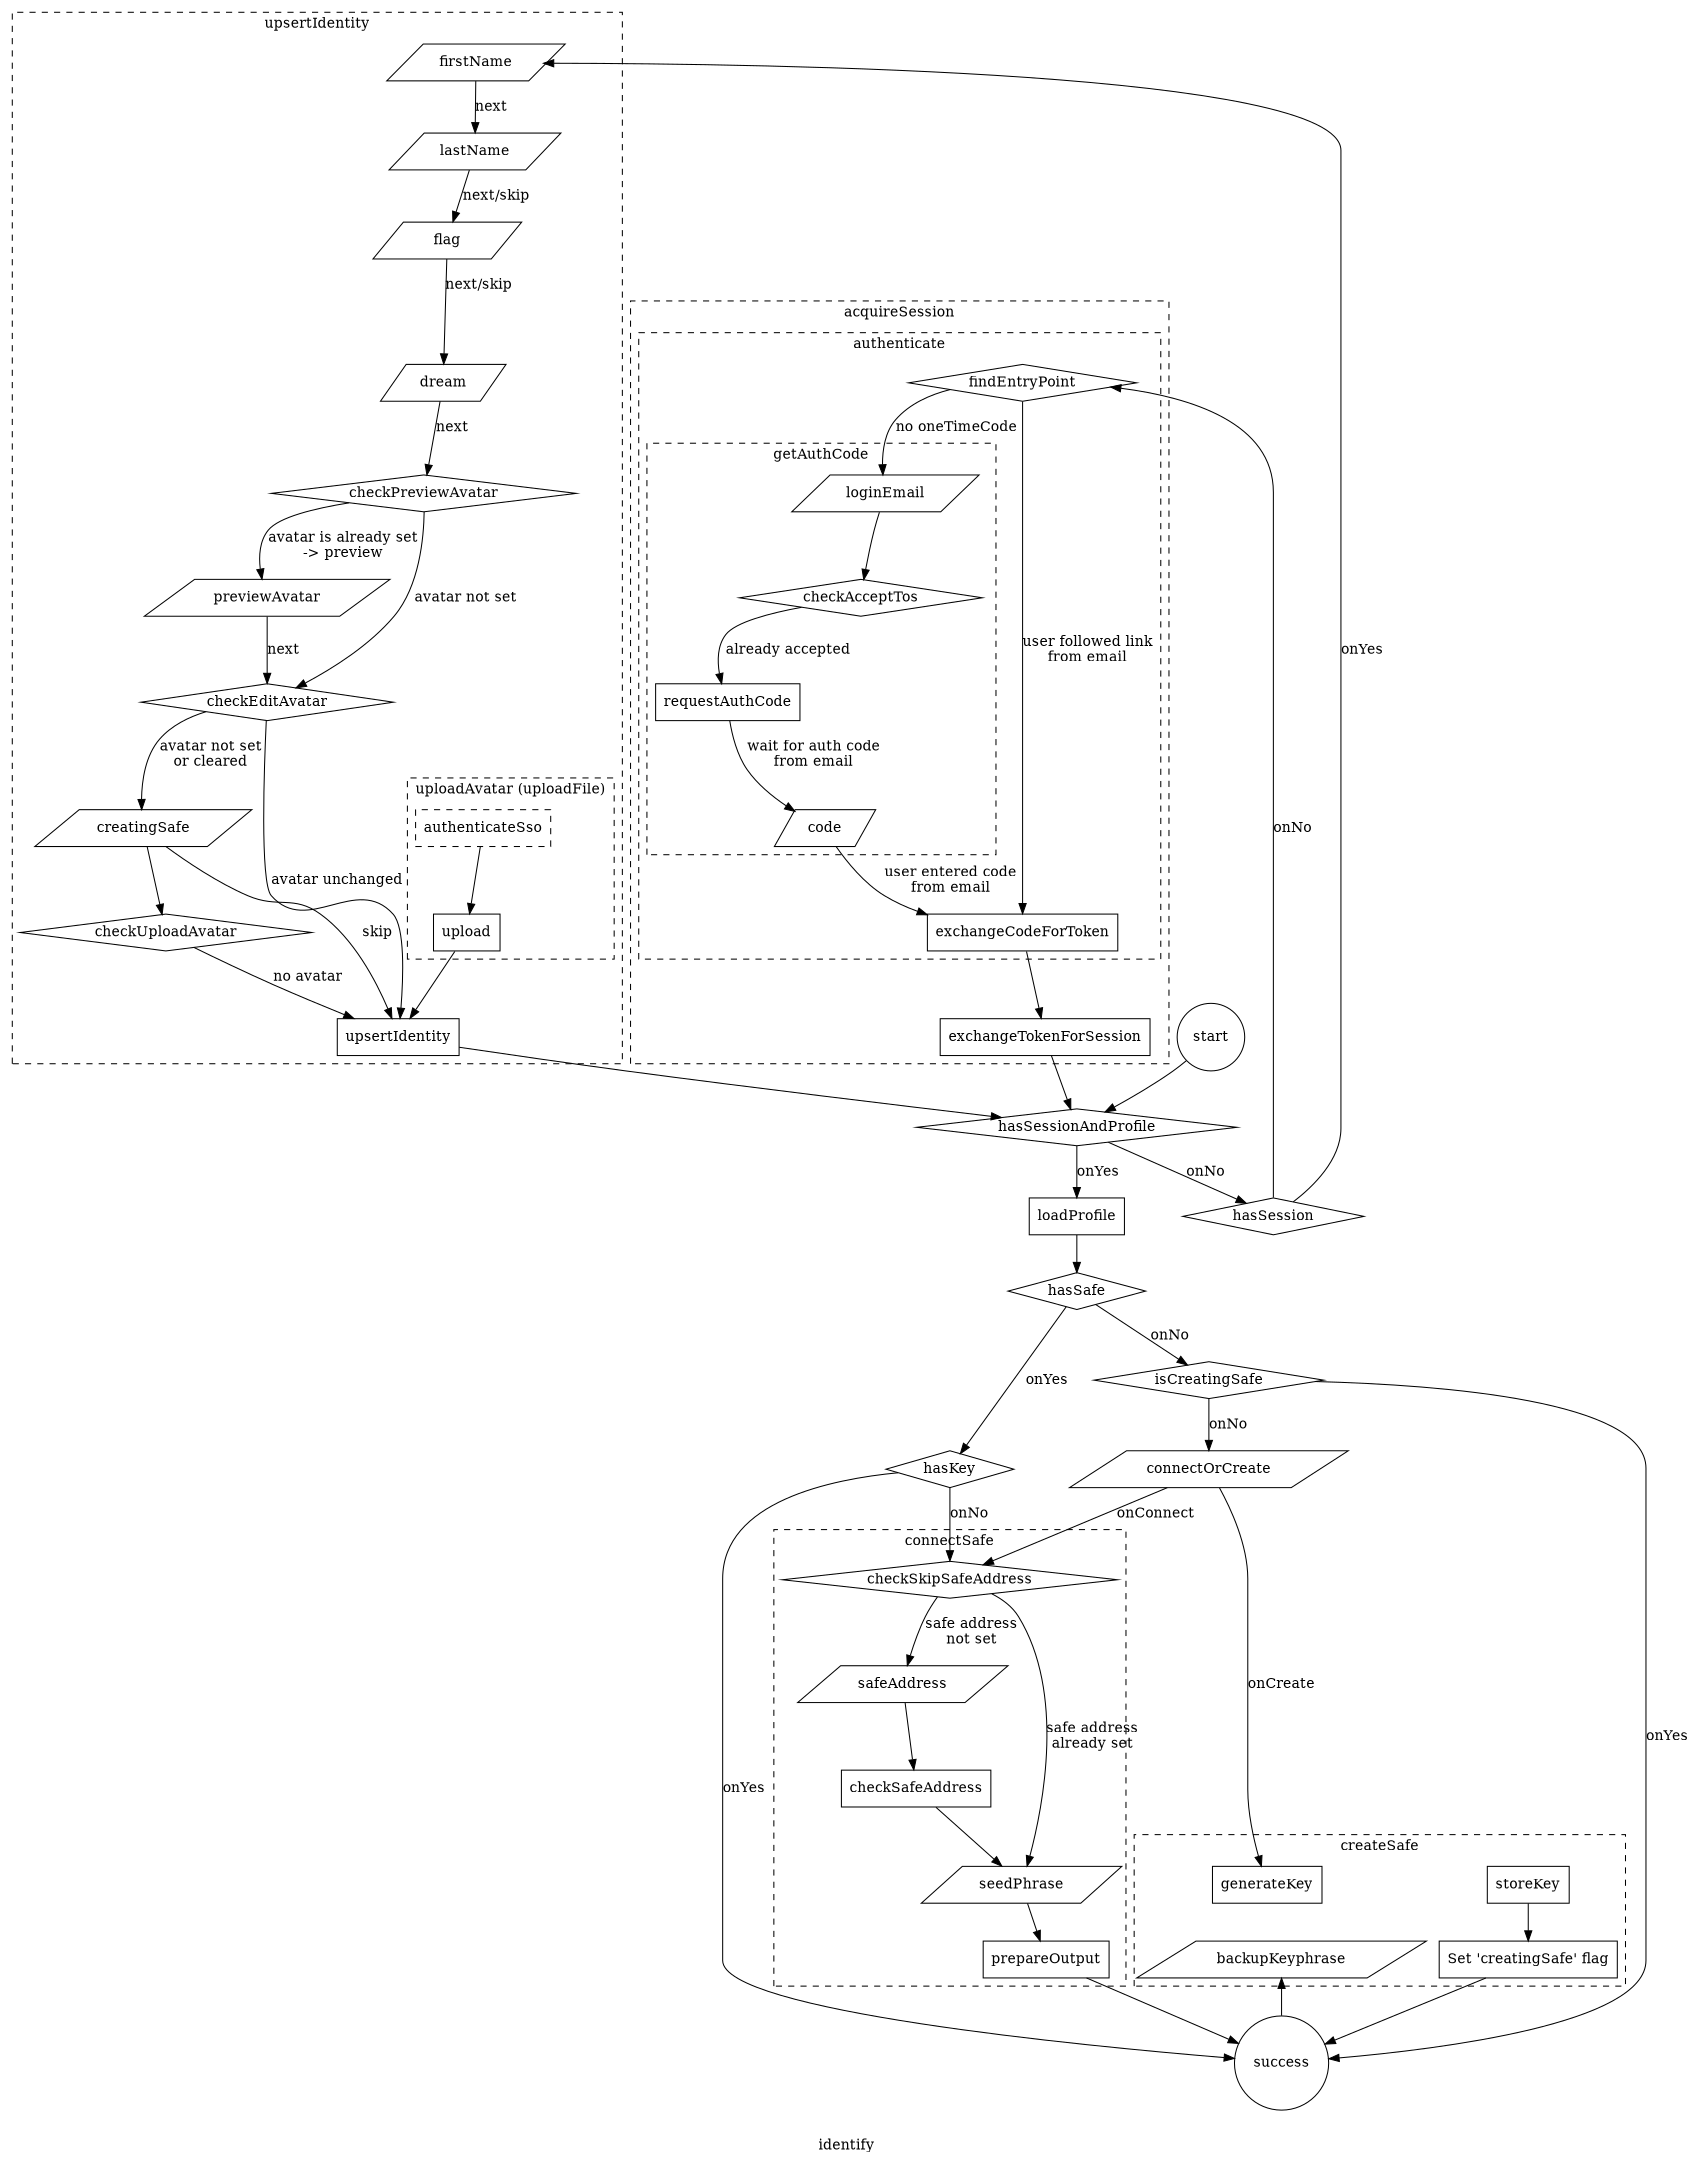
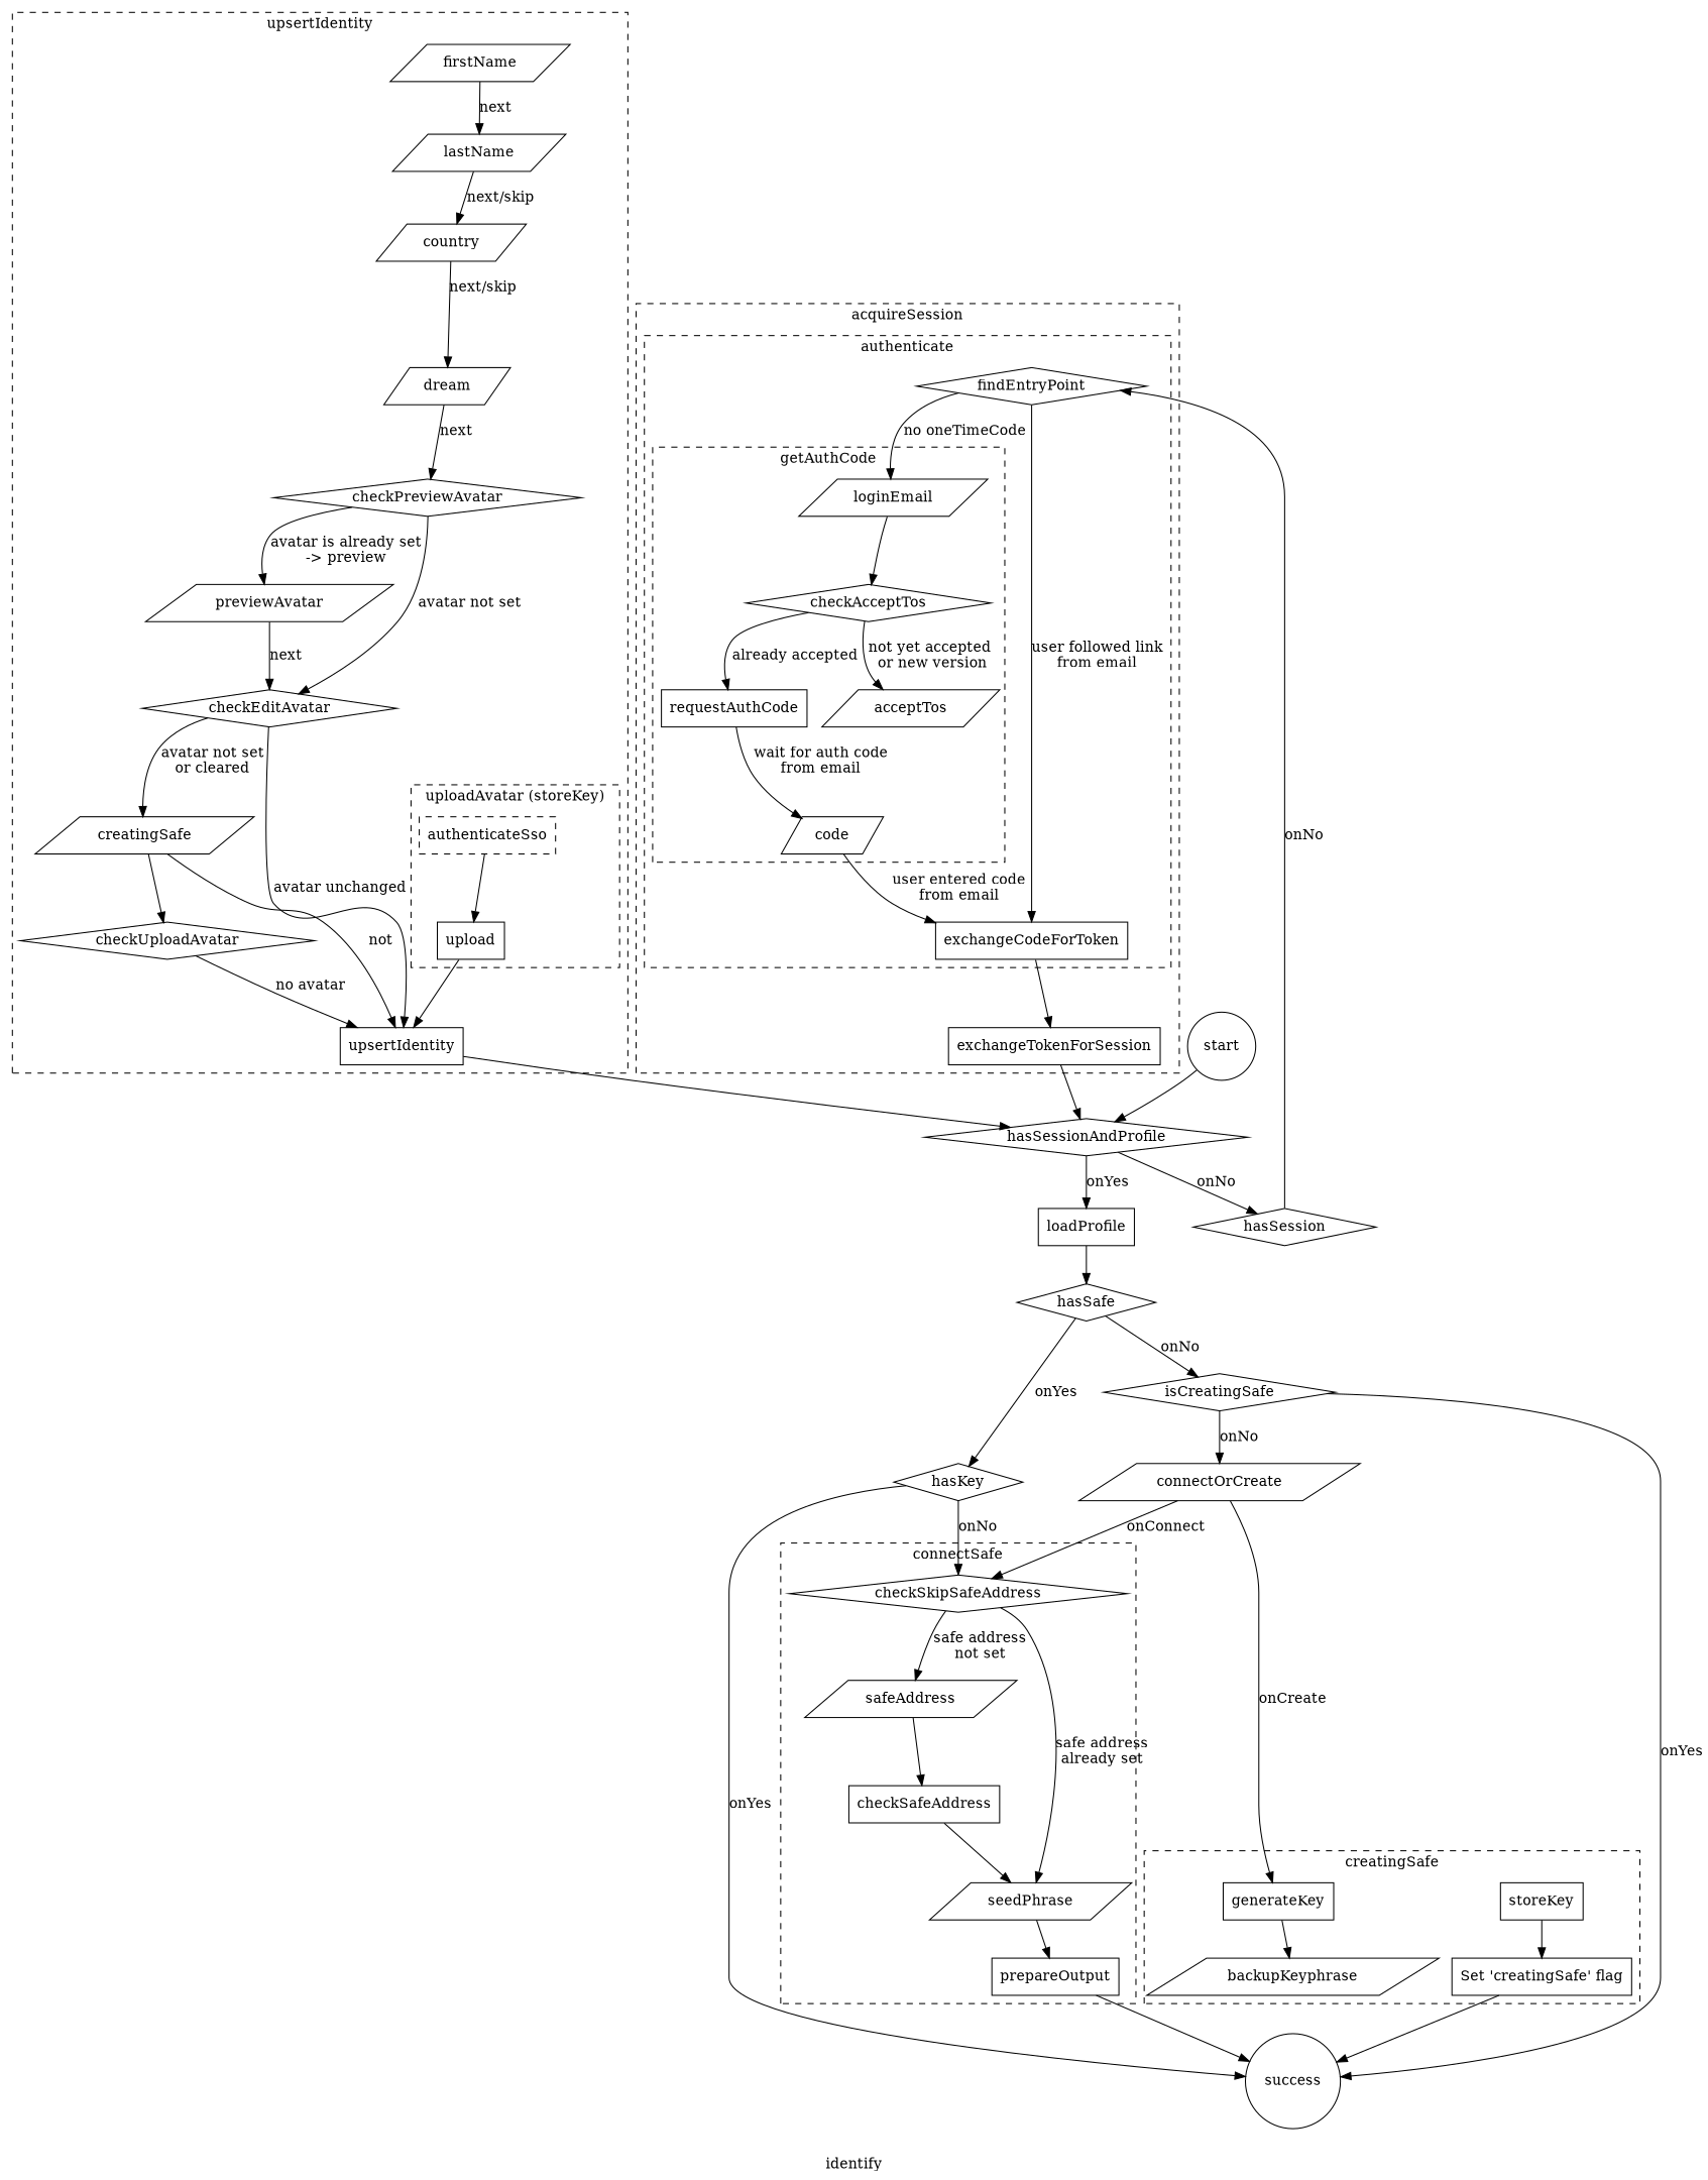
  digraph {
    fontname="DejaVu Serif"
    label=identify
    node [fontname="DejaVu Serif" shape=parallelogram]
    edge [fontname="DejaVu Serif"]
    loginEmail
    checkAcceptTos [shape=diamond]
    requestAuthCode [shape=box]
    code
+   acceptTos
    findEntryPoint [shape=diamond]
    exchangeCodeForToken [shape=box]
    exchangeTokenForSession [shape=box]
    authenticateSso [shape=box style=dashed]
    upload [shape=box]
    firstName
    lastName
-   country [label=flag]
+   country
    dream
    checkPreviewAvatar [shape=diamond]
    n16 [label=creatingSafe]
    checkUploadAvatar [shape=diamond]
    upsertIdentity [shape=box]
    previewAvatar
    checkEditAvatar [shape=diamond]
    checkSkipSafeAddress [shape=diamond]
    safeAddress
    checkSafeAddress [shape=box]
    seedPhrase
    prepareOutput [shape=box]
    generateKey [shape=box]
    backupKeyphrase
    storeKey [shape=box]
    n29 [label="Set 'creatingSafe' flag" shape=box]
    hasSessionAndProfile [shape=diamond]
    success [shape=circle]
    hasSession [shape=diamond]
    loadProfile [shape=box]
    hasSafe [shape=diamond]
    hasKey [shape=diamond]
    isCreatingSafe [shape=diamond]
    connectOrCreate
    start [shape=circle]
    subgraph cluster_1 {
      color=black
      fillcolor=lightgray
      label=acquireSession
      style=dashed
      exchangeTokenForSession
      subgraph cluster_2 {
        color=black
        fillcolor=lightgray
        label=authenticate
        style=dashed
        findEntryPoint
        exchangeCodeForToken
        subgraph cluster_3 {
          color=black
          fillcolor=lightgray
          label=getAuthCode
          style=dashed
          loginEmail
          checkAcceptTos
          requestAuthCode
          code
+         acceptTos
        }
      }
    }
    subgraph cluster_4 {
      label=upsertIdentity
      style=dashed
      firstName
      lastName
      country
      dream
      checkPreviewAvatar
      n16
      checkUploadAvatar
      upsertIdentity
      previewAvatar
      checkEditAvatar
      subgraph cluster_5 {
-       label="uploadAvatar (uploadFile)"
+       label="uploadAvatar (storeKey)"
        style=dashed
        authenticateSso
        upload
      }
    }
    subgraph cluster_6 {
      label=connectSafe
      style=dashed
      checkSkipSafeAddress
      safeAddress
      checkSafeAddress
      seedPhrase
      prepareOutput
    }
    subgraph cluster_7 {
-     label=createSafe
+     label=creatingSafe
      style=dashed
      generateKey
      backupKeyphrase
      storeKey
      n29
    }
    loginEmail -> checkAcceptTos
    checkAcceptTos -> requestAuthCode [label="already accepted"]
+   checkAcceptTos -> acceptTos [label="not yet accepted \nor new version"]
    requestAuthCode -> code [label="wait for auth code\nfrom email"]
    code -> exchangeCodeForToken [label="user entered code\nfrom email"]
    findEntryPoint -> loginEmail [label="no oneTimeCode"]
    findEntryPoint -> exchangeCodeForToken [label="user followed link\nfrom email"]
    exchangeCodeForToken -> exchangeTokenForSession
    exchangeTokenForSession -> hasSessionAndProfile
    authenticateSso -> upload
    upload -> upsertIdentity
    firstName -> lastName [label=next]
    lastName -> country [label="next/skip"]
    country -> dream [label="next/skip"]
    dream -> checkPreviewAvatar [label=next]
    checkPreviewAvatar -> previewAvatar [label="avatar is already set\n-> preview"]
    checkPreviewAvatar -> checkEditAvatar [label="avatar not set"]
    n16 -> checkUploadAvatar
-   n16 -> upsertIdentity [label=skip]
+   n16 -> upsertIdentity [label=not]
    checkUploadAvatar -> upsertIdentity [label="no avatar"]
    upsertIdentity -> hasSessionAndProfile
    previewAvatar -> checkEditAvatar [label=next]
    checkEditAvatar -> n16 [label="avatar not set\nor cleared"]
    checkEditAvatar -> upsertIdentity [label="avatar unchanged"]
    checkSkipSafeAddress -> safeAddress [label="safe address\nnot set"]
    checkSkipSafeAddress -> seedPhrase [label="safe address\nalready set"]
    safeAddress -> checkSafeAddress
    checkSafeAddress -> seedPhrase
    seedPhrase -> prepareOutput
    prepareOutput -> success
-   success -> backupKeyphrase
+   generateKey -> backupKeyphrase
    storeKey -> n29
    n29 -> success
    hasSessionAndProfile -> hasSession [label=onNo]
    hasSessionAndProfile -> loadProfile [label=onYes]
    hasSession -> findEntryPoint [label=onNo]
-   hasSession -> firstName [label=onYes]
    loadProfile -> hasSafe
    hasSafe -> hasKey [label=onYes]
    hasSafe -> isCreatingSafe [label=onNo]
    hasKey -> checkSkipSafeAddress [label=onNo]
    hasKey -> success [label=onYes]
    isCreatingSafe -> success [label=onYes]
    isCreatingSafe -> connectOrCreate [label=onNo]
    connectOrCreate -> checkSkipSafeAddress [label=onConnect]
    connectOrCreate -> generateKey [label=onCreate]
    start -> hasSessionAndProfile
  }
